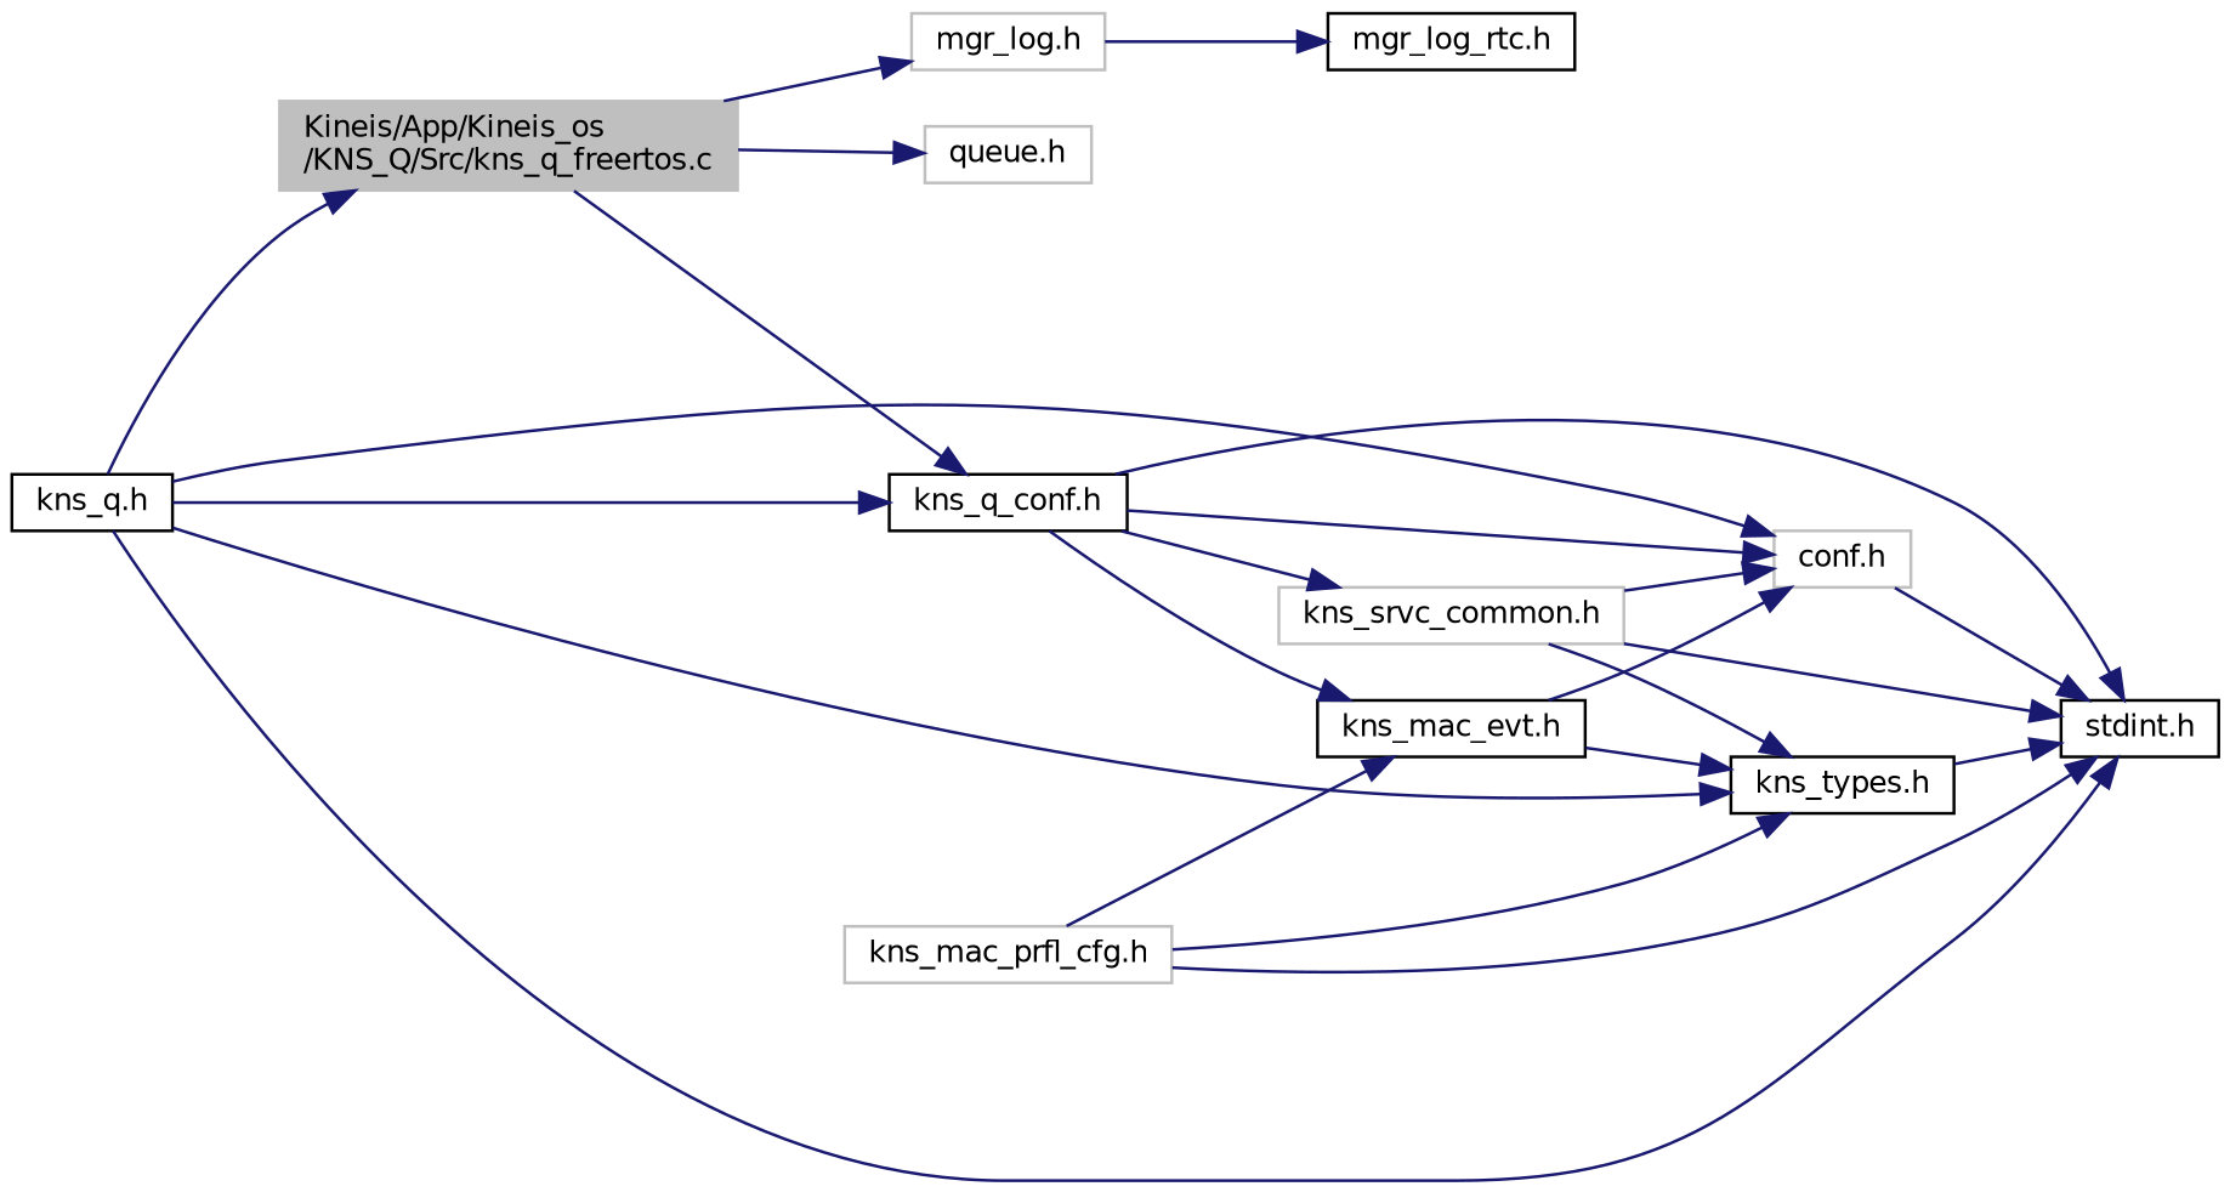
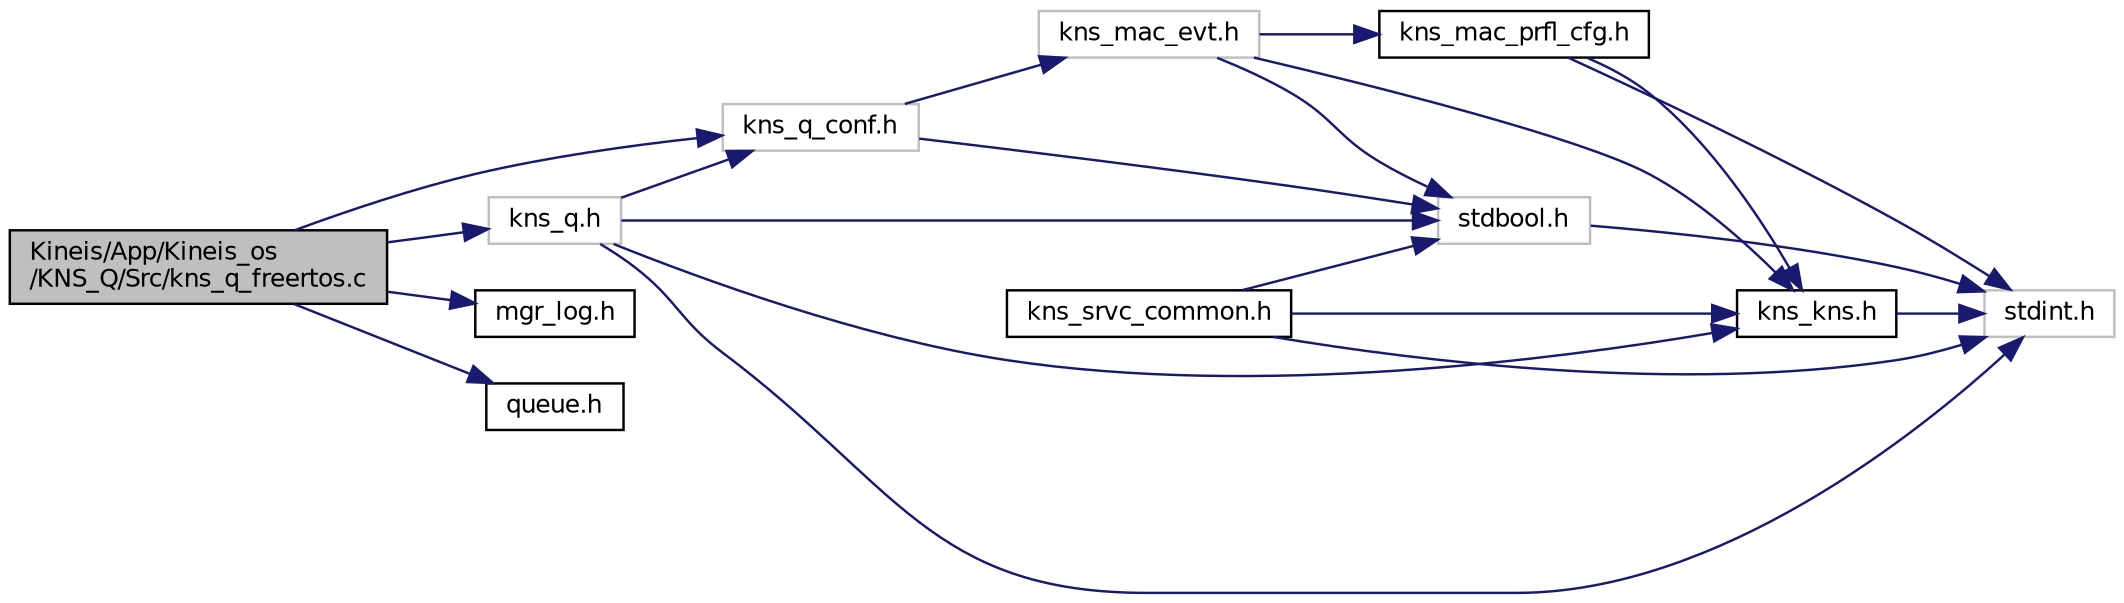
  digraph {
    rankdir=LR
    node [color=black fillcolor=white fontname=Helvetica fontsize=10 shape=record style=filled]
    edge [color=midnightblue fontname=Helvetica fontsize=10 labelfontname=Helvetica labelfontsize=10 style=solid]
-   n1 [color=grey75 fillcolor=grey75 fontcolor=black height=0.2 label="Kineis/App/Kineis_os\l/KNS_Q/Src/kns_q_freertos.c" width=0.4]
-   n2 [height=0.2 label="kns_q_conf.h" width=0.4]
-   n3 [height=0.2 label="kns_q.h" width=0.4]
-   n4 [color=grey75 height=0.2 label="mgr_log.h" width=0.4]
-   n5 [color=grey75 height=0.2 label="queue.h" width=0.4]
-   n6 [color=grey75 height=0.2 label="conf.h" width=0.4]
-   n7 [height=0.2 label="stdint.h" width=0.4]
-   n8 [height=0.2 label="kns_mac_evt.h" width=0.4]
-   n9 [color=grey75 height=0.2 label="kns_srvc_common.h" width=0.4]
-   n10 [height=0.2 label="kns_types.h" width=0.4]
-   n11 [height=0.2 label="mgr_log_rtc.h" width=0.4]
-   n12 [color=grey75 height=0.2 label="kns_mac_prfl_cfg.h" width=0.4]
+   n1 [fillcolor=grey75 fontcolor=black height=0.2 label="Kineis/App/Kineis_os\l/KNS_Q/Src/kns_q_freertos.c" width=0.4]
+   n2 [color=grey75 height=0.2 label="kns_q_conf.h" width=0.4]
+   n3 [color=grey75 height=0.2 label="kns_q.h" width=0.4]
+   n4 [height=0.2 label="mgr_log.h" width=0.4]
+   n5 [height=0.2 label="queue.h" width=0.4]
+   n6 [color=grey75 height=0.2 label="stdbool.h" width=0.4]
+   n7 [color=grey75 height=0.2 label="stdint.h" width=0.4]
+   n8 [color=grey75 height=0.2 label="kns_mac_evt.h" width=0.4]
+   n9 [height=0.2 label="kns_srvc_common.h" width=0.4]
+   n10 [height=0.2 label="kns_kns.h" width=0.4]
+   n12 [height=0.2 label="kns_mac_prfl_cfg.h" width=0.4]
    n1 -> n2
-   n3 -> n1
+   n1 -> n3
    n1 -> n4
    n1 -> n5
    n2 -> n6
-   n2 -> n7
    n2 -> n8
-   n2 -> n9
    n3 -> n2
    n3 -> n6
    n3 -> n7
    n3 -> n10
-   n4 -> n11
    n6 -> n7
    n8 -> n6
    n8 -> n10
-   n12 -> n8
+   n8 -> n12
    n9 -> n6
    n9 -> n7
    n9 -> n10
    n10 -> n7
    n12 -> n7
    n12 -> n10
  }
